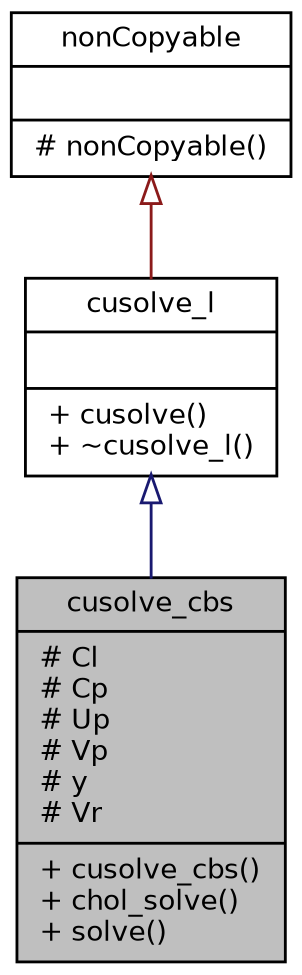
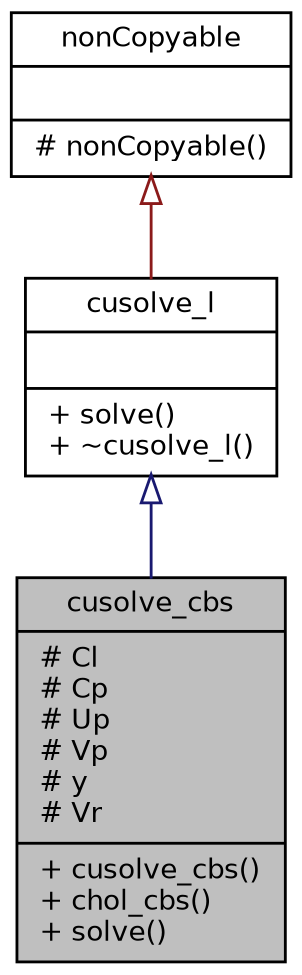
  digraph {
    node [color=black fontname=Helvetica fontsize=10 shape=record]
    edge [arrowtail=onormal dir=back fontname=Helvetica fontsize=10 labelfontname=Helvetica labelfontsize=10 style=solid]
-   n1 [fillcolor=grey75 fontcolor=black height=0.2 label="{cusolve_cbs\n|# Cl\l# Cp\l# Up\l# Vp\l# y\l# Vr\l|+ cusolve_cbs()\l+ chol_solve()\l+ solve()\l}" style=filled width=0.4]
-   n2 [height=0.2 label="{cusolve_l\n||+ cusolve()\l+ ~cusolve_l()\l}" width=0.4]
+   n1 [fillcolor=grey75 fontcolor=black height=0.2 label="{cusolve_cbs\n|# Cl\l# Cp\l# Up\l# Vp\l# y\l# Vr\l|+ cusolve_cbs()\l+ chol_cbs()\l+ solve()\l}" style=filled width=0.4]
+   n2 [height=0.2 label="{cusolve_l\n||+ solve()\l+ ~cusolve_l()\l}" width=0.4]
    n3 [height=0.2 label="{nonCopyable\n||# nonCopyable()\l}" width=0.4]
    n2 -> n1 [color=midnightblue]
    n3 -> n2 [color=firebrick4]
  }
